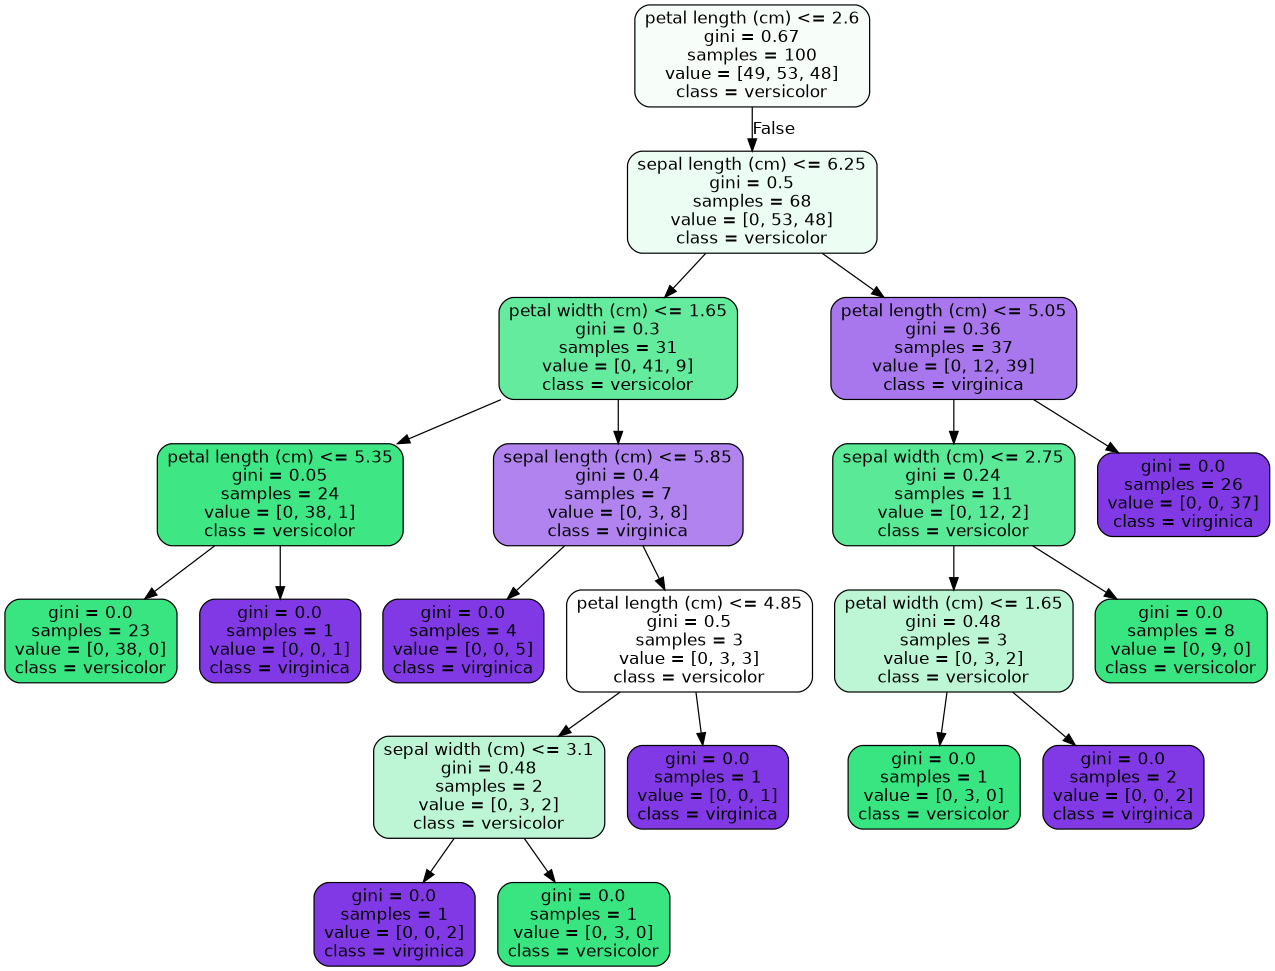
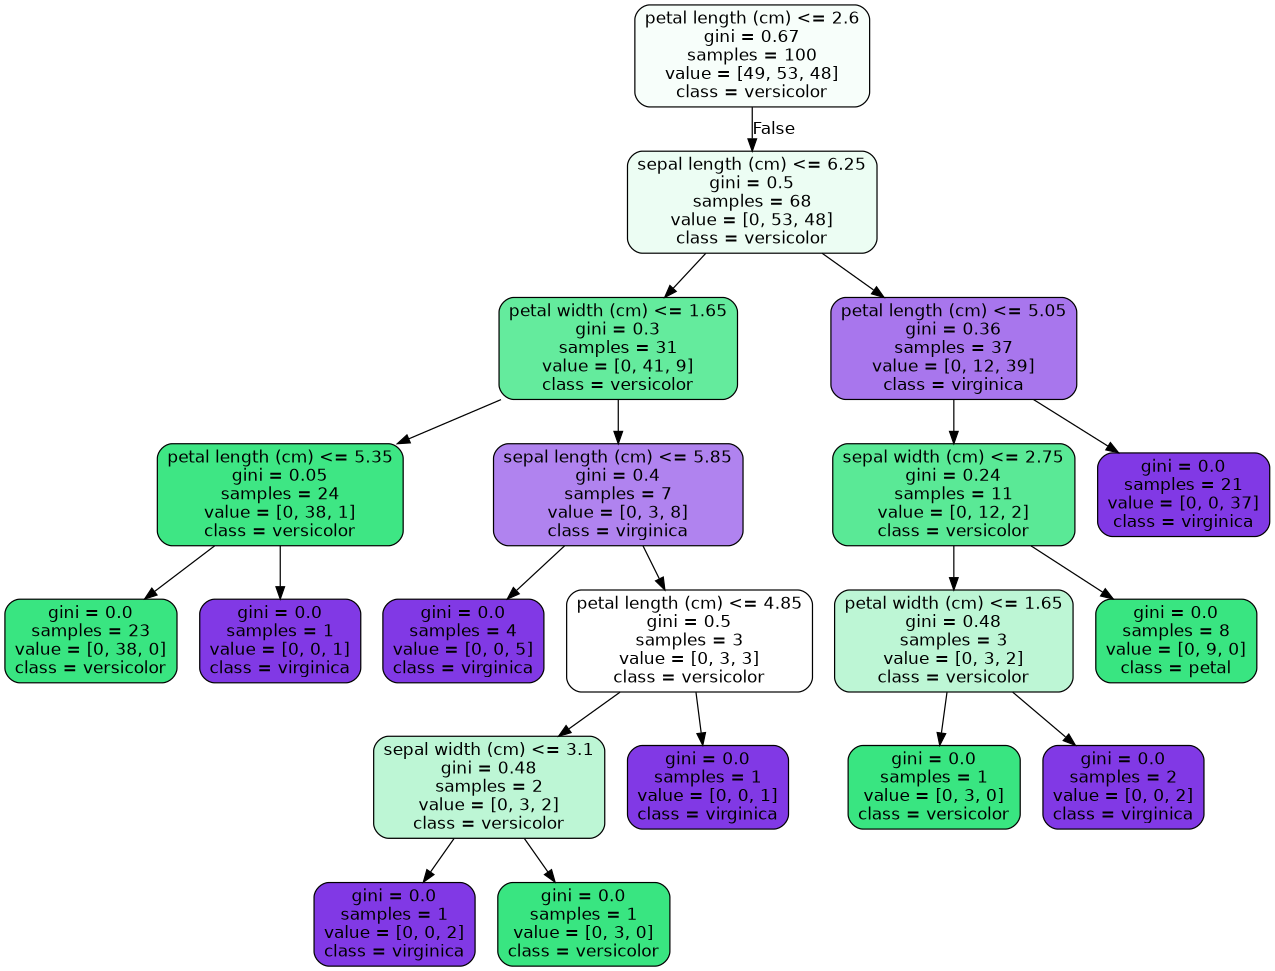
  digraph {
    node [color=black fillcolor="#8139e5" fontname=helvetica shape=box style="filled, rounded"]
    edge [fontname=helvetica]
    n1 [fillcolor="#f7fefa" label="petal length (cm) <= 2.6\ngini = 0.67\nsamples = 100\nvalue = [49, 53, 48]\nclass = versicolor"]
    n2 [fillcolor="#ecfdf3" label="sepal length (cm) <= 6.25\ngini = 0.5\nsamples = 68\nvalue = [0, 53, 48]\nclass = versicolor"]
    n3 [fillcolor="#64eb9d" label="petal width (cm) <= 1.65\ngini = 0.3\nsamples = 31\nvalue = [0, 41, 9]\nclass = versicolor"]
    n4 [fillcolor="#a876ed" label="petal length (cm) <= 5.05\ngini = 0.36\nsamples = 37\nvalue = [0, 12, 39]\nclass = virginica"]
    n5 [fillcolor="#3ee684" label="petal length (cm) <= 5.35\ngini = 0.05\nsamples = 24\nvalue = [0, 38, 1]\nclass = versicolor"]
    n6 [fillcolor="#b083ef" label="sepal length (cm) <= 5.85\ngini = 0.4\nsamples = 7\nvalue = [0, 3, 8]\nclass = virginica"]
    n7 [fillcolor="#5ae996" label="sepal width (cm) <= 2.75\ngini = 0.24\nsamples = 11\nvalue = [0, 12, 2]\nclass = versicolor"]
-   n8 [label="gini = 0.0\nsamples = 26\nvalue = [0, 0, 37]\nclass = virginica"]
+   n8 [label="gini = 0.0\nsamples = 21\nvalue = [0, 0, 37]\nclass = virginica"]
    n9 [fillcolor="#39e581" label="gini = 0.0\nsamples = 23\nvalue = [0, 38, 0]\nclass = versicolor"]
    n10 [label="gini = 0.0\nsamples = 1\nvalue = [0, 0, 1]\nclass = virginica"]
    n11 [label="gini = 0.0\nsamples = 4\nvalue = [0, 0, 5]\nclass = virginica"]
    n12 [fillcolor="#ffffff" label="petal length (cm) <= 4.85\ngini = 0.5\nsamples = 3\nvalue = [0, 3, 3]\nclass = versicolor"]
    n13 [fillcolor="#bdf6d5" label="sepal width (cm) <= 3.1\ngini = 0.48\nsamples = 2\nvalue = [0, 3, 2]\nclass = versicolor"]
    n14 [label="gini = 0.0\nsamples = 1\nvalue = [0, 0, 1]\nclass = virginica"]
    n15 [label="gini = 0.0\nsamples = 1\nvalue = [0, 0, 2]\nclass = virginica"]
    n16 [fillcolor="#39e581" label="gini = 0.0\nsamples = 1\nvalue = [0, 3, 0]\nclass = versicolor"]
    n17 [fillcolor="#bdf6d5" label="petal width (cm) <= 1.65\ngini = 0.48\nsamples = 3\nvalue = [0, 3, 2]\nclass = versicolor"]
-   n18 [fillcolor="#39e581" label="gini = 0.0\nsamples = 8\nvalue = [0, 9, 0]\nclass = versicolor"]
+   n18 [fillcolor="#39e581" label="gini = 0.0\nsamples = 8\nvalue = [0, 9, 0]\nclass = petal"]
    n19 [fillcolor="#39e581" label="gini = 0.0\nsamples = 1\nvalue = [0, 3, 0]\nclass = versicolor"]
    n20 [label="gini = 0.0\nsamples = 2\nvalue = [0, 0, 2]\nclass = virginica"]
    n1 -> n2 [headlabel=False labelangle=-45 labeldistance=2.5]
    n2 -> n3
    n2 -> n4
    n3 -> n5
    n3 -> n6
    n4 -> n7
    n4 -> n8
    n5 -> n9
    n5 -> n10
    n6 -> n11
    n6 -> n12
    n7 -> n17
    n7 -> n18
    n12 -> n13
    n12 -> n14
    n13 -> n15
    n13 -> n16
    n17 -> n19
    n17 -> n20
  }
